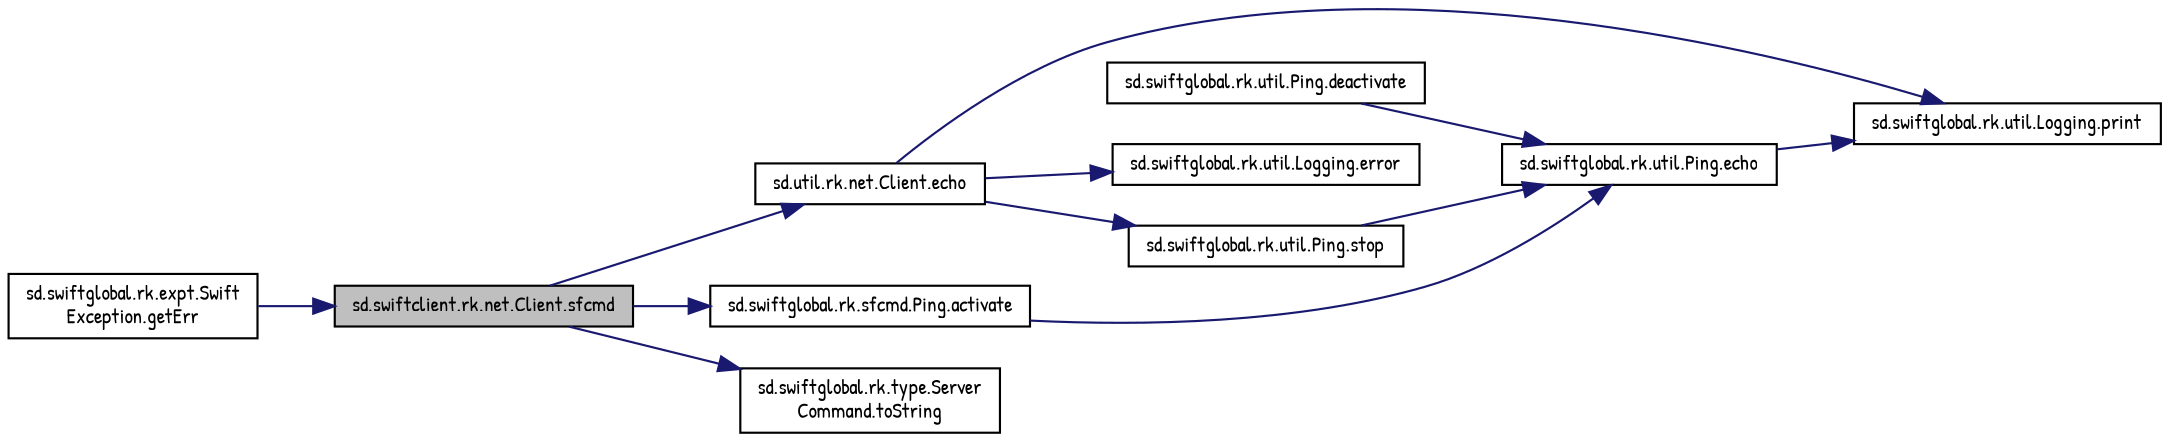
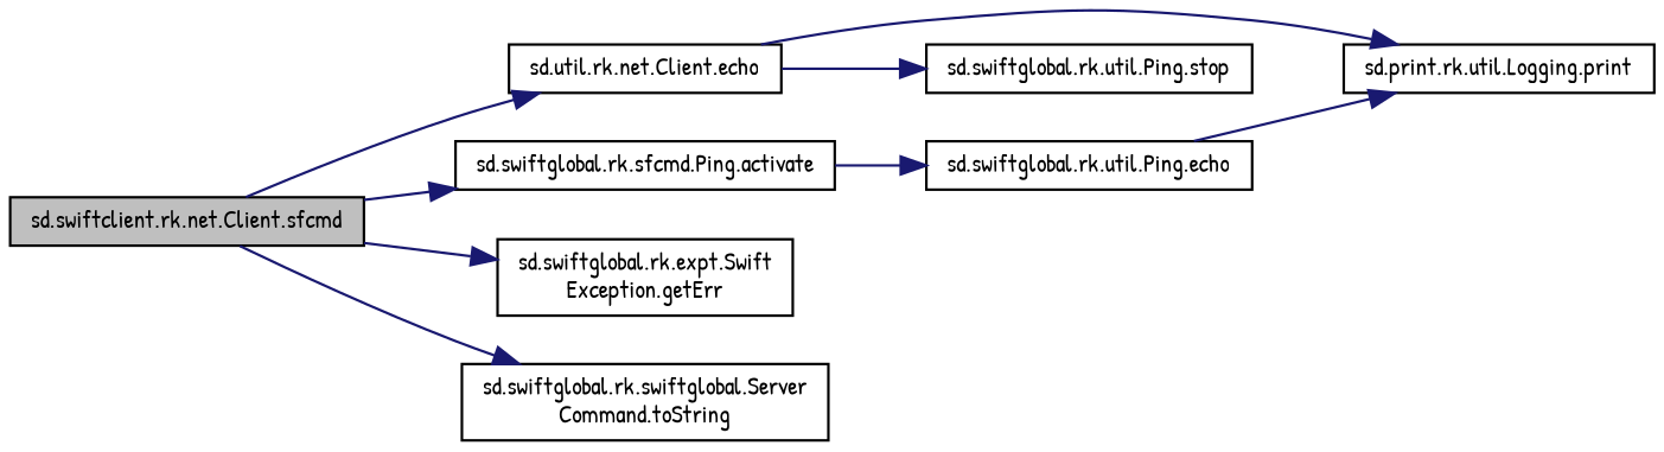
  digraph {
    fontname="Patrick Hand"
    rankdir=LR
    node [color=black fillcolor=white fontname="Patrick Hand" fontsize=10 shape=record style=filled]
    edge [color=midnightblue fontname="Patrick Hand" fontsize=10 labelfontname=Helvetica labelfontsize=10 style=solid]
    n1 [fillcolor=grey75 fontcolor=black height=0.2 label="sd.swiftclient.rk.net.Client.sfcmd" width=0.4]
    n2 [height=0.2 label="sd.util.rk.net.Client.echo" width=0.4]
    n3 [height=0.2 label="sd.swiftglobal.rk.sfcmd.Ping.activate" width=0.4]
    n4 [height=0.2 label="sd.swiftglobal.rk.expt.Swift\lException.getErr" width=0.4]
-   n5 [height=0.2 label="sd.swiftglobal.rk.type.Server\lCommand.toString" width=0.4]
-   n6 [height=0.2 label="sd.swiftglobal.rk.util.Logging.print" width=0.4]
+   n5 [height=0.2 label="sd.swiftglobal.rk.swiftglobal.Server\lCommand.toString" width=0.4]
+   n6 [height=0.2 label="sd.print.rk.util.Logging.print" width=0.4]
    n7 [height=0.2 label="sd.swiftglobal.rk.util.Ping.stop" width=0.4]
-   n8 [height=0.2 label="sd.swiftglobal.rk.util.Logging.error" width=0.4]
    n9 [height=0.2 label="sd.swiftglobal.rk.util.Ping.echo" width=0.4]
-   n10 [height=0.2 label="sd.swiftglobal.rk.util.Ping.deactivate" width=0.4]
    n1 -> n2
    n1 -> n3
-   n4 -> n1
+   n1 -> n4
    n1 -> n5
    n2 -> n6
    n2 -> n7
-   n2 -> n8
    n3 -> n9
-   n7 -> n9
    n9 -> n6
-   n10 -> n9
  }
